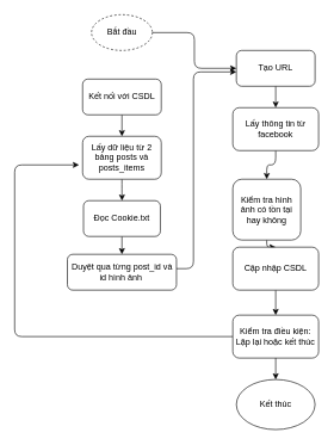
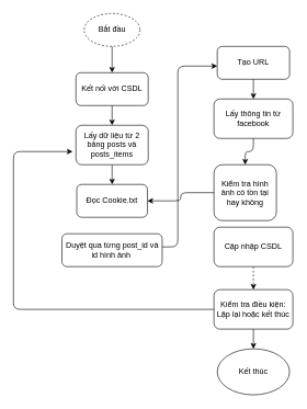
  <mxCell id="0" />
  <mxCell id="1" parent="0" />
- <mxCell id="2" style="edgeStyle=orthogonalEdgeStyle;html=1;" edge="1" parent="1" source="3" target="13"><mxGeometry relative="1" as="geometry" /></mxCell>
+ <mxCell id="2" style="edgeStyle=orthogonalEdgeStyle;html=1;entryX=0.5;entryY=0;entryDx=0;entryDy=0;" edge="1" parent="1" source="3" target="5"><mxGeometry relative="1" as="geometry" /></mxCell>
  <mxCell id="3" value="Bắt đầu" style="ellipse;whiteSpace=wrap;html=1;dashed=1;" vertex="1" parent="1"><mxGeometry x="127.5" y="20" width="85" height="50" as="geometry" /></mxCell>
  <mxCell id="4" value="" style="edgeStyle=orthogonalEdgeStyle;html=1;" edge="1" parent="1" source="5" target="7"><mxGeometry relative="1" as="geometry" /></mxCell>
  <mxCell id="5" value="Kết nối với CSDL" style="rounded=1;whiteSpace=wrap;html=1;" vertex="1" parent="1"><mxGeometry x="115" y="110" width="110" height="50" as="geometry" /></mxCell>
  <mxCell id="6" value="" style="edgeStyle=orthogonalEdgeStyle;html=1;" edge="1" parent="1" source="7" target="9"><mxGeometry relative="1" as="geometry" /></mxCell>
  <mxCell id="7" value="Lấy dữ liệu từ 2 bảng posts và posts_items" style="rounded=1;whiteSpace=wrap;html=1;" vertex="1" parent="1"><mxGeometry x="115" y="190" width="110" height="60" as="geometry" /></mxCell>
- <mxCell id="8" value="" style="edgeStyle=orthogonalEdgeStyle;html=1;" edge="1" parent="1" source="9" target="11"><mxGeometry relative="1" as="geometry" /></mxCell>
  <mxCell id="9" value="Đọc Cookie.txt" style="rounded=1;whiteSpace=wrap;html=1;" vertex="1" parent="1"><mxGeometry x="116.25" y="280" width="107.5" height="50" as="geometry" /></mxCell>
  <mxCell id="10" style="edgeStyle=orthogonalEdgeStyle;html=1;" edge="1" parent="1" source="11"><mxGeometry relative="1" as="geometry"><mxPoint x="330" y="100" as="targetPoint" /><Array as="points"><mxPoint x="270" y="375" /><mxPoint x="270" y="100" /></Array></mxGeometry></mxCell>
  <mxCell id="11" value="Duyệt qua từng post_id và id hình ảnh&amp;nbsp;" style="rounded=1;whiteSpace=wrap;html=1;" vertex="1" parent="1"><mxGeometry x="93.75" y="355" width="152.5" height="50" as="geometry" /></mxCell>
  <mxCell id="12" value="" style="edgeStyle=orthogonalEdgeStyle;html=1;" edge="1" parent="1" source="13" target="15"><mxGeometry relative="1" as="geometry" /></mxCell>
  <mxCell id="13" value="Tạo URL" style="rounded=1;whiteSpace=wrap;html=1;" vertex="1" parent="1"><mxGeometry x="330" y="70" width="110" height="50" as="geometry" /></mxCell>
  <mxCell id="14" value="" style="edgeStyle=orthogonalEdgeStyle;html=1;" edge="1" parent="1" source="15" target="17"><mxGeometry relative="1" as="geometry" /></mxCell>
  <mxCell id="15" value="Lấy thông tin từ facebook" style="rounded=1;whiteSpace=wrap;html=1;" vertex="1" parent="1"><mxGeometry x="325" y="150" width="120" height="60" as="geometry" /></mxCell>
- <mxCell id="16" value="" style="edgeStyle=orthogonalEdgeStyle;html=1;" edge="1" parent="1" source="17" target="19"><mxGeometry relative="1" as="geometry" /></mxCell>
+ <mxCell id="16" value="" style="edgeStyle=orthogonalEdgeStyle;html=1;" edge="1" parent="1" source="17" target="9"><mxGeometry relative="1" as="geometry" /></mxCell>
  <mxCell id="17" value="Kiểm tra hình ảnh có tồn tại hay không" style="rounded=1;whiteSpace=wrap;html=1;" vertex="1" parent="1"><mxGeometry x="325" y="250" width="95" height="85" as="geometry" /></mxCell>
- <mxCell id="18" value="" style="edgeStyle=orthogonalEdgeStyle;html=1;" edge="1" parent="1" source="19" target="23"><mxGeometry relative="1" as="geometry" /></mxCell>
+ <mxCell id="18" value="" style="edgeStyle=orthogonalEdgeStyle;html=1;dashed=1;" edge="1" parent="1" source="19" target="23"><mxGeometry relative="1" as="geometry" /></mxCell>
  <mxCell id="19" value="Cập nhập CSDL" style="rounded=1;whiteSpace=wrap;html=1;" vertex="1" parent="1"><mxGeometry x="325" y="345" width="120" height="60" as="geometry" /></mxCell>
  <mxCell id="20" value="Kết thúc" style="ellipse;whiteSpace=wrap;html=1;" vertex="1" parent="1"><mxGeometry x="330" y="530" width="110" height="70" as="geometry" /></mxCell>
  <mxCell id="21" value="" style="edgeStyle=orthogonalEdgeStyle;html=1;" edge="1" parent="1" source="23" target="20"><mxGeometry relative="1" as="geometry" /></mxCell>
  <mxCell id="22" style="edgeStyle=orthogonalEdgeStyle;html=1;" edge="1" parent="1" source="23"><mxGeometry relative="1" as="geometry"><mxPoint x="110" y="230" as="targetPoint" /><Array as="points"><mxPoint x="20" y="470" /><mxPoint x="20" y="230" /></Array></mxGeometry></mxCell>
  <mxCell id="23" value="Kiểm tra điều kiện: Lặp lại hoặc kết thúc" style="rounded=1;whiteSpace=wrap;html=1;" vertex="1" parent="1"><mxGeometry x="325" y="440" width="120" height="60" as="geometry" /></mxCell>
